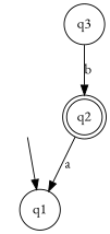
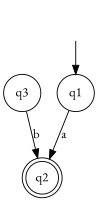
  digraph {
    fontname="EB Garamond"
    rankdir=TB
    node [fontname="EB Garamond" margin=0.1 shape=circle]
    edge [fontname="EB Garamond"]
    q2 [margin=0 shape=doublecircle]
    q3
    " " [color=white width=0]
    q1
    q3 -> q2 [label=b]
    " " -> q1
-   q2 -> q1 [label=a]
+   q1 -> q2 [label=a]
  }
